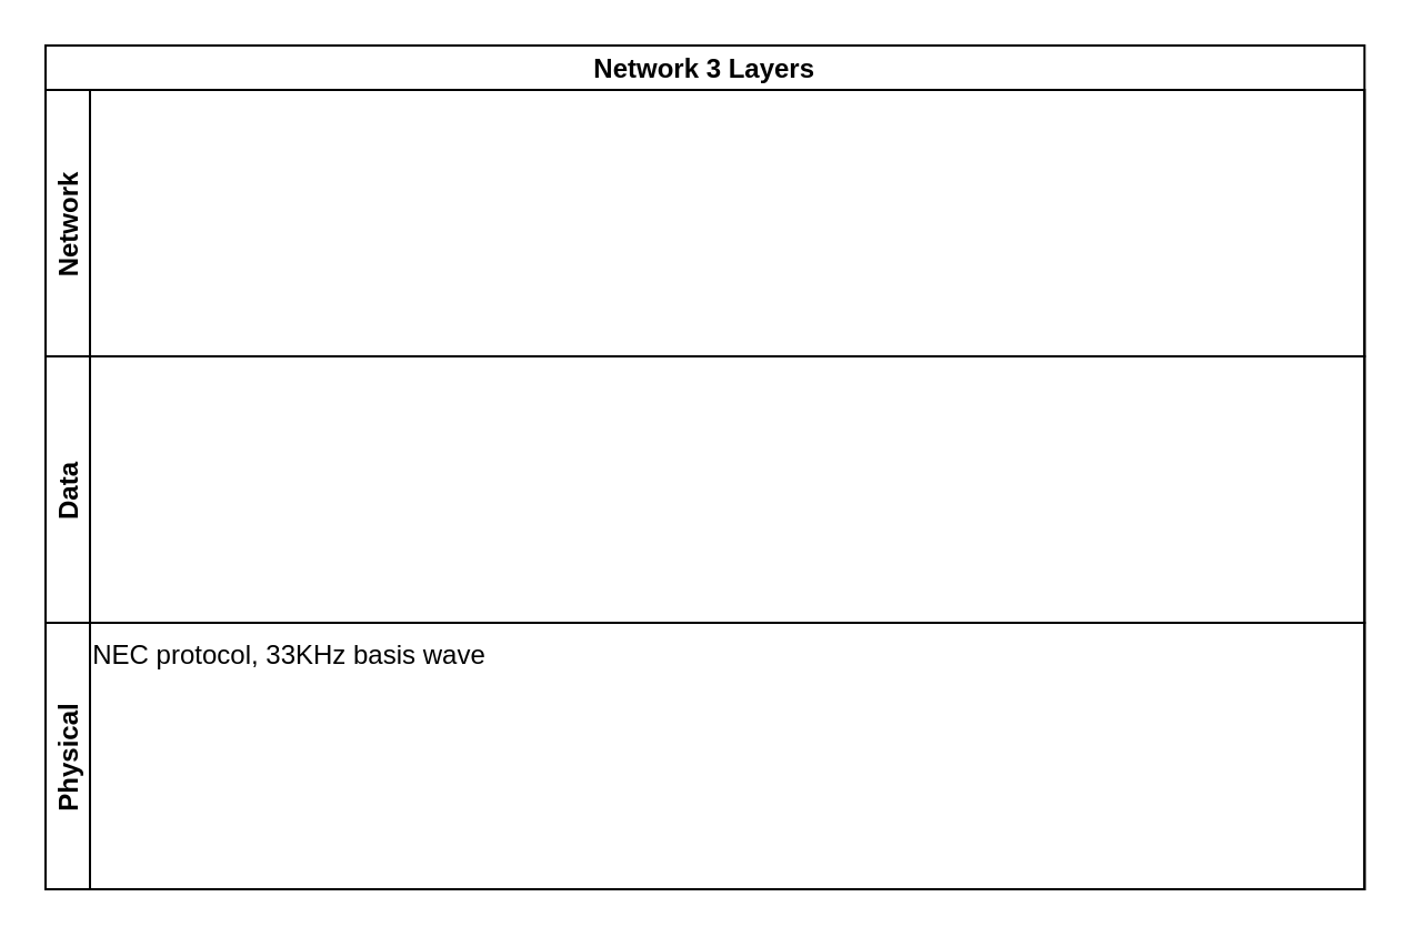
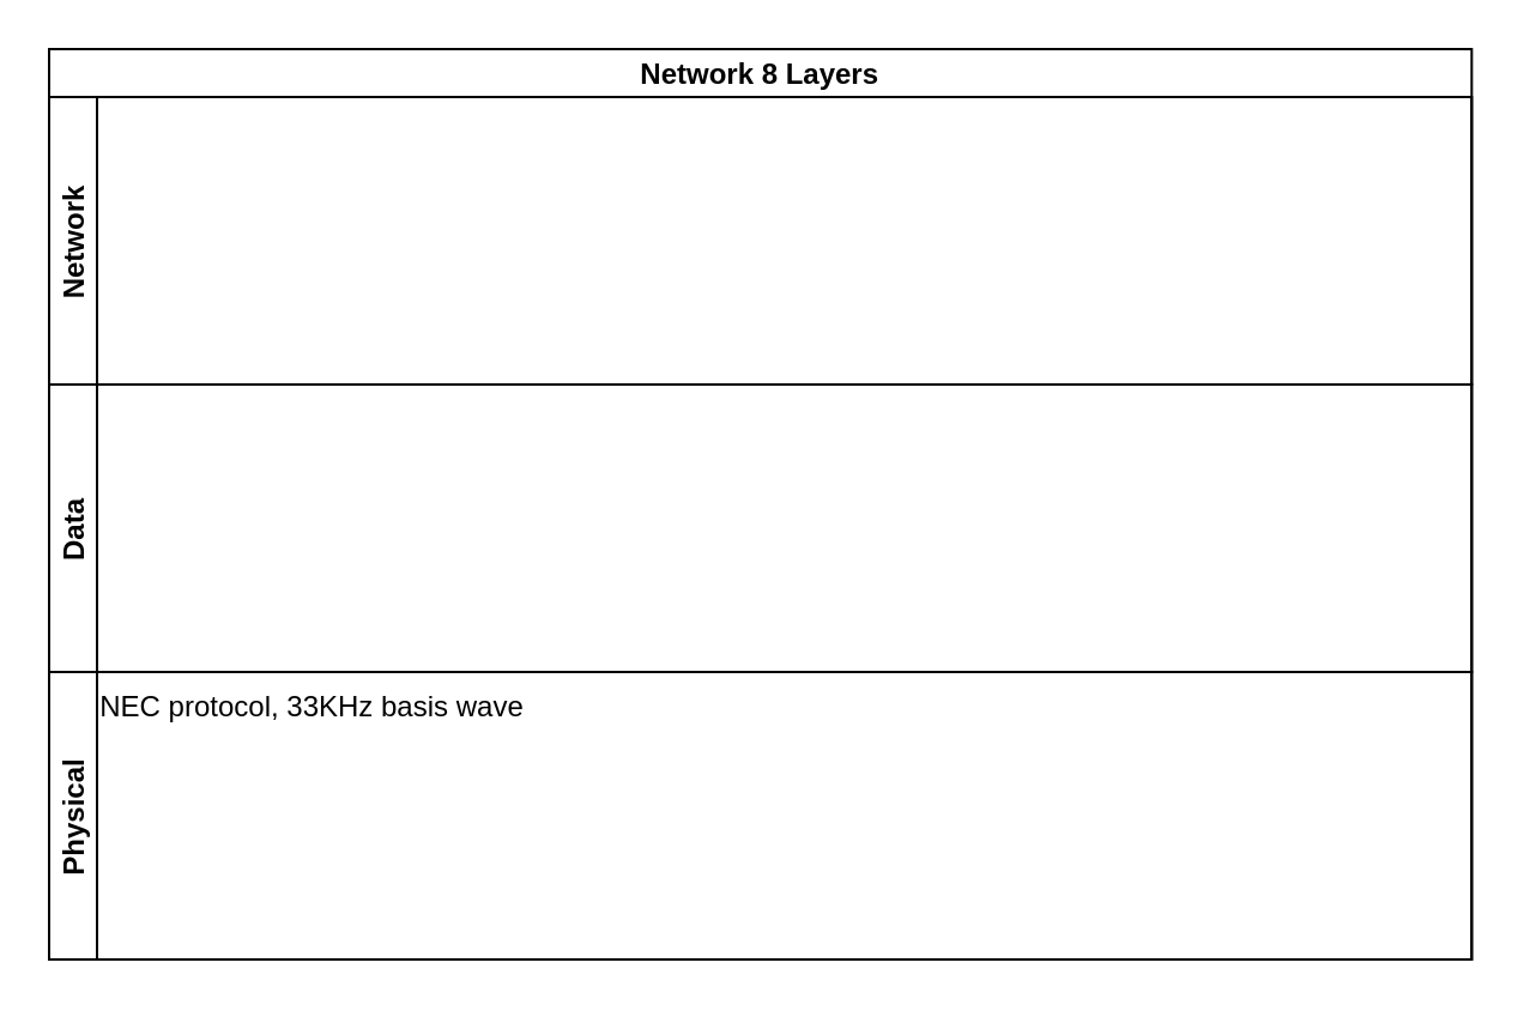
  <mxCell id="0" />
  <mxCell id="1" parent="0" />
- <mxCell id="2" value="Network 3 Layers" style="swimlane;childLayout=stackLayout;resizeParent=1;resizeParentMax=0;horizontal=1;startSize=20;horizontalStack=0;" vertex="1" parent="1"><mxGeometry x="20" y="20" width="593.68" height="380" as="geometry" /></mxCell>
+ <mxCell id="2" value="Network 8 Layers" style="swimlane;childLayout=stackLayout;resizeParent=1;resizeParentMax=0;horizontal=1;startSize=20;horizontalStack=0;" vertex="1" parent="1"><mxGeometry x="20" y="20" width="593.68" height="380" as="geometry" /></mxCell>
  <mxCell id="3" value="Network" style="swimlane;startSize=20;horizontal=0;" vertex="1" parent="2"><mxGeometry y="20" width="593.68" height="120" as="geometry" /></mxCell>
  <mxCell id="4" value="Data" style="swimlane;startSize=20;horizontal=0;" vertex="1" parent="2"><mxGeometry y="140" width="593.68" height="120" as="geometry" /></mxCell>
  <mxCell id="5" value="Physical" style="swimlane;startSize=20;horizontal=0;" vertex="1" parent="2"><mxGeometry y="260" width="593.68" height="120" as="geometry" /></mxCell>
  <mxCell id="6" value="NEC protocol, 33KHz basis wave" style="text;html=1;strokeColor=none;fillColor=none;align=center;verticalAlign=middle;whiteSpace=wrap;rounded=0;" vertex="1" parent="5"><mxGeometry x="20" width="180" height="30" as="geometry" /></mxCell>
